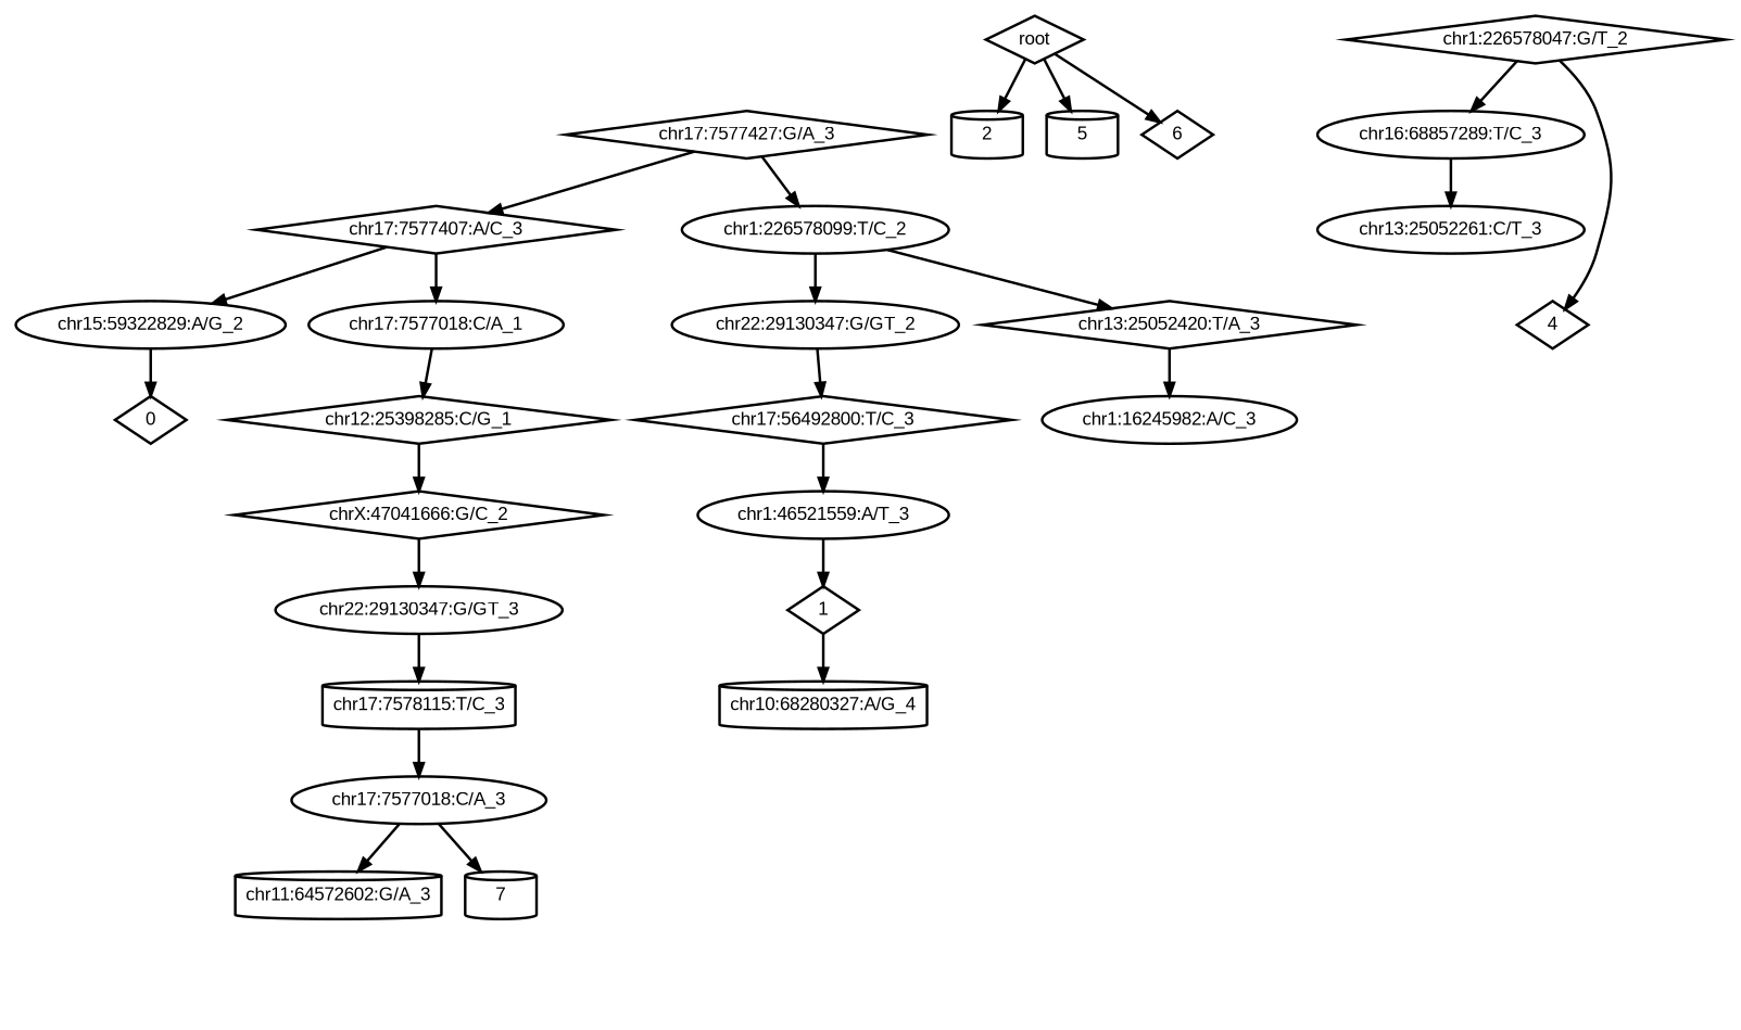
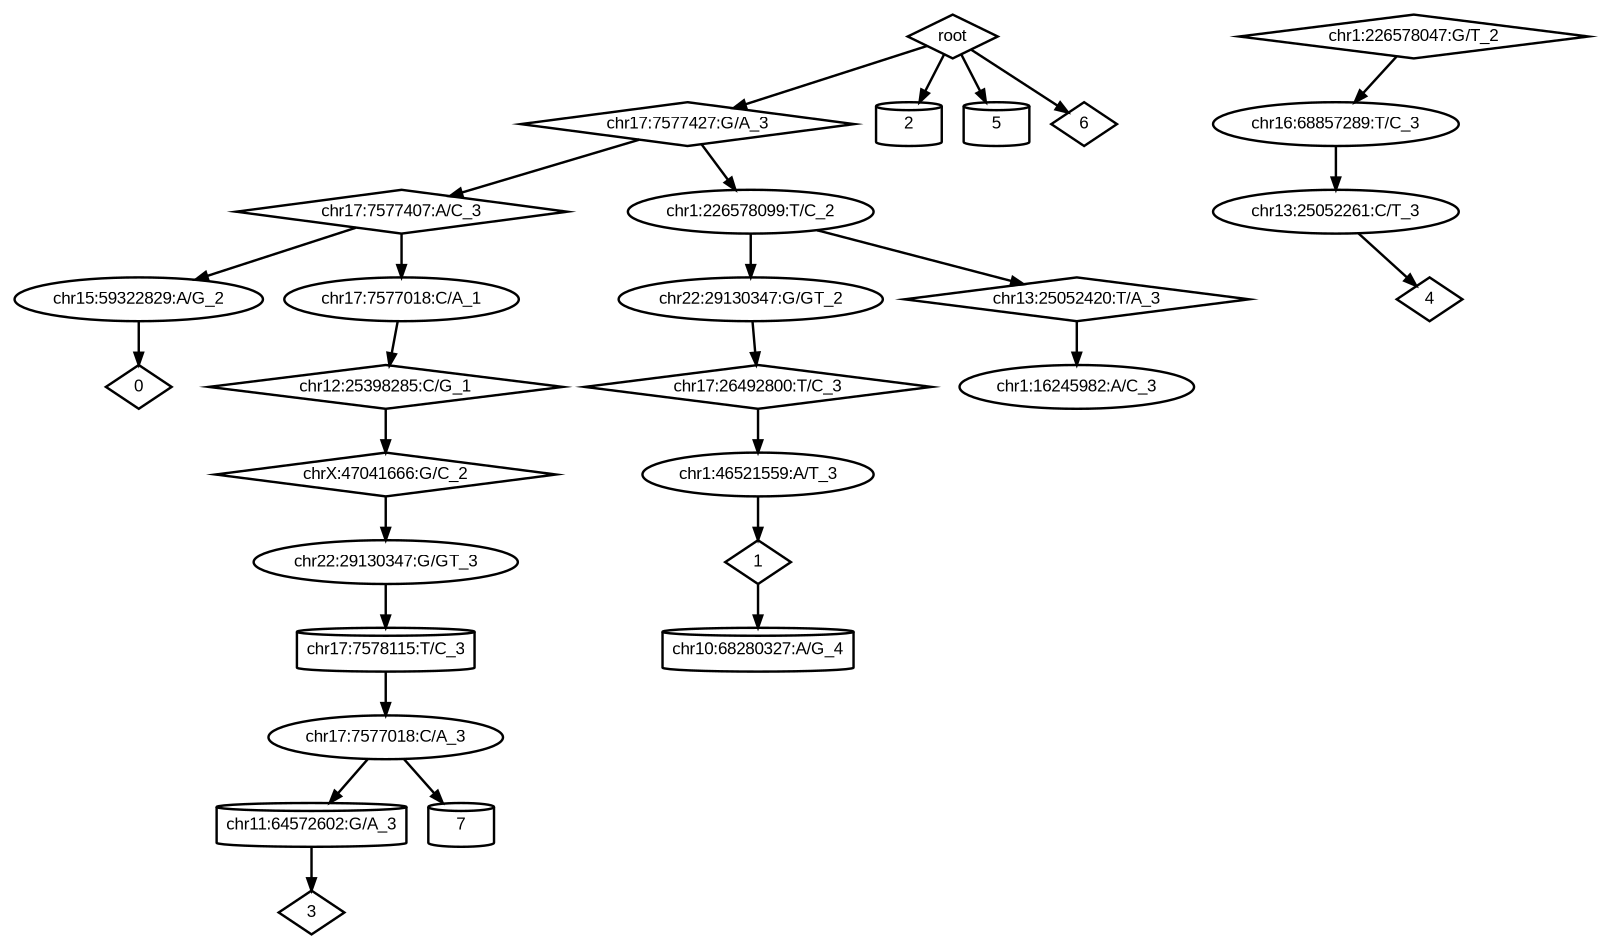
  digraph {
    fontname="Liberation Sans"
    rankdir=TB
    node [fontname="Liberation Sans" shape=diamond style=bold]
    edge [fontname="Liberation Sans" style=bold]
    n1 [label=root]
    n2 [label="chr17:7577427:G/A_3"]
    n3 [label=2 shape=cylinder]
    n4 [label=5 shape=cylinder]
    n5 [label=6]
    n6 [label="chr17:7577407:A/C_3"]
    n7 [label="chr1:226578099:T/C_2" shape=ellipse]
    n8 [label="chr15:59322829:A/G_2" shape=ellipse]
    n9 [label="chr17:7577018:C/A_1" shape=ellipse]
    n10 [label=0]
    n11 [label="chr22:29130347:G/GT_2" shape=ellipse]
    n12 [label="chr13:25052420:T/A_3"]
    n13 [label="chr12:25398285:C/G_1"]
-   n14 [label="chr17:56492800:T/C_3"]
+   n14 [label="chr17:26492800:T/C_3"]
    n15 [label="chr1:16245982:A/C_3" shape=ellipse]
    n16 [label="chr1:46521559:A/T_3" shape=ellipse]
    n17 [label=1]
    n18 [label="chr10:68280327:A/G_4" shape=cylinder]
    n19 [label="chr11:64572602:G/A_3" shape=cylinder]
+   n20 [label=3]
    n21 [label="chr1:226578047:G/T_2"]
    n22 [label="chr16:68857289:T/C_3" shape=ellipse]
    n23 [label="chr13:25052261:C/T_3" shape=ellipse]
    n24 [label=4]
    n25 [label=7 shape=cylinder]
    n26 [label="chrX:47041666:G/C_2"]
    n27 [label="chr22:29130347:G/GT_3" shape=ellipse]
    n28 [label="chr17:7578115:T/C_3" shape=cylinder]
    n29 [label="chr17:7577018:C/A_3" shape=ellipse]
+   n1 -> n2
    n1 -> n3
    n1 -> n4
    n1 -> n5
    n2 -> n6
    n2 -> n7
    n6 -> n8
    n6 -> n9
    n7 -> n11
    n7 -> n12
    n8 -> n10
    n9 -> n13
    n11 -> n14
    n12 -> n15
    n13 -> n26
    n14 -> n16
    n16 -> n17
    n17 -> n18
+   n19 -> n20
    n21 -> n22
    n22 -> n23
-   n21 -> n24
+   n23 -> n24
    n26 -> n27
    n27 -> n28
    n28 -> n29
    n29 -> n19
    n29 -> n25
  }
